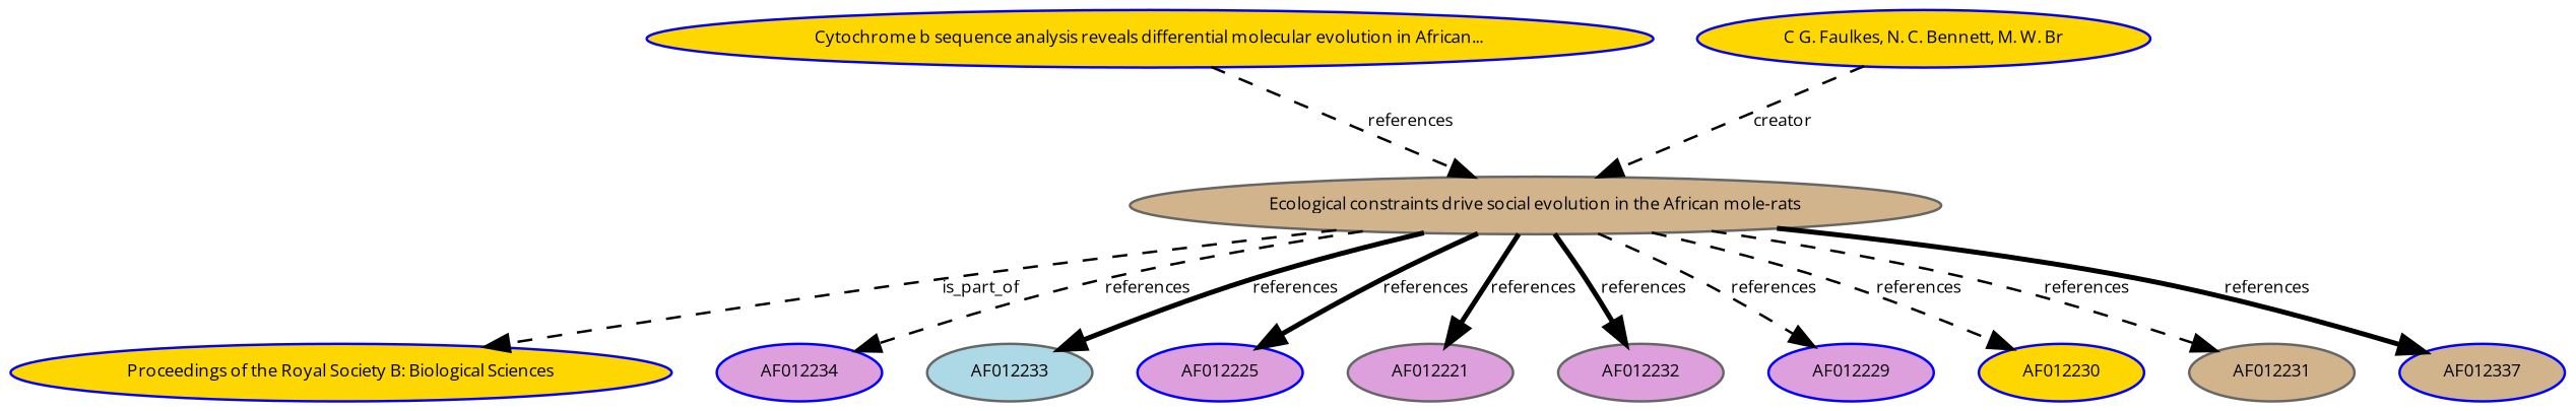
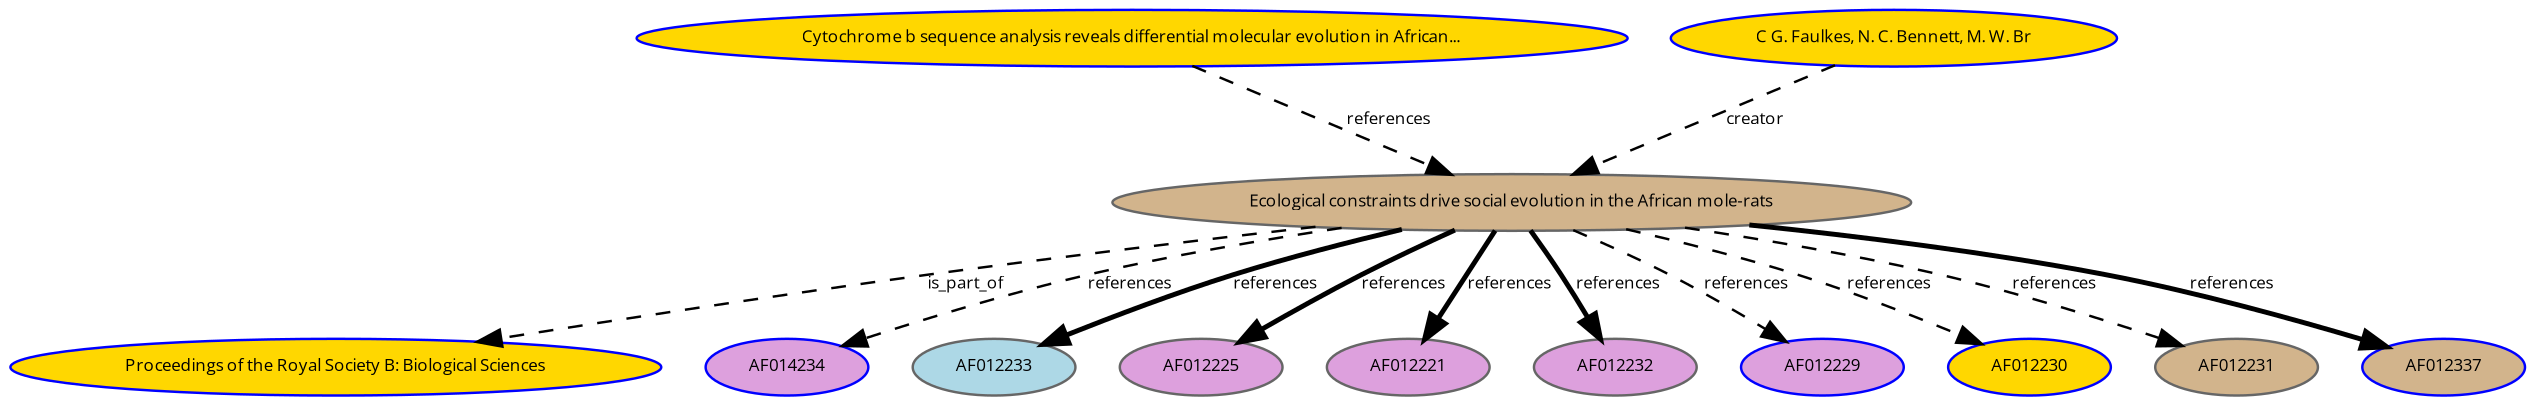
  digraph {
    fontname="Open Sans"
    node [color=blue fillcolor=plum fontname="Open Sans" fontsize=7 style=filled]
    edge [fontname="Open Sans" fontsize=7 style=dashed]
    n1 [color=gray40 fillcolor=tan height=0.27433100247 label="Ecological constraints drive social evolution in the African mole-rats" width=0.27433100247]
    n2 [fillcolor=gold height=0.27433100247 label="Proceedings of the Royal Society B: Biological Sciences" width=0.27433100247]
-   n3 [height=0.27433100247 label=AF012234 width=0.27433100247]
+   n3 [height=0.27433100247 label=AF014234 width=0.27433100247]
    n4 [color=gray40 fillcolor=lightblue height=0.27433100247 label=AF012233 width=0.27433100247]
-   n5 [height=0.27433100247 label=AF012225 width=0.27433100247]
+   n5 [color=gray40 height=0.27433100247 label=AF012225 width=0.27433100247]
    n6 [color=gray40 height=0.27433100247 label=AF012221 width=0.27433100247]
    n7 [color=gray40 height=0.27433100247 label=AF012232 width=0.27433100247]
    n8 [height=0.27433100247 label=AF012229 width=0.27433100247]
    n9 [fillcolor=gold height=0.27433100247 label=AF012230 width=0.27433100247]
    n10 [color=gray40 fillcolor=tan height=0.27433100247 label=AF012231 width=0.27433100247]
    n11 [fillcolor=tan height=0.27433100247 label=AF012337 width=0.27433100247]
    n12 [fillcolor=gold height=0.27433100247 label="Cytochrome b sequence analysis reveals differential molecular evolution in African..." width=0.27433100247]
    n13 [fillcolor=gold height=0.27433100247 label="C G. Faulkes, N. C. Bennett, M. W. Br" width=0.27433100247]
    n1 -> n2 [label=is_part_of]
    n1 -> n3 [label=references]
    n1 -> n4 [label=references style=bold]
    n1 -> n5 [label=references style=bold]
    n1 -> n6 [label=references style=bold]
    n1 -> n7 [label=references style=bold]
    n1 -> n8 [label=references]
    n1 -> n9 [label=references]
    n1 -> n10 [label=references]
    n1 -> n11 [label=references style=bold]
    n12 -> n1 [label=references]
    n13 -> n1 [label=creator]
  }
